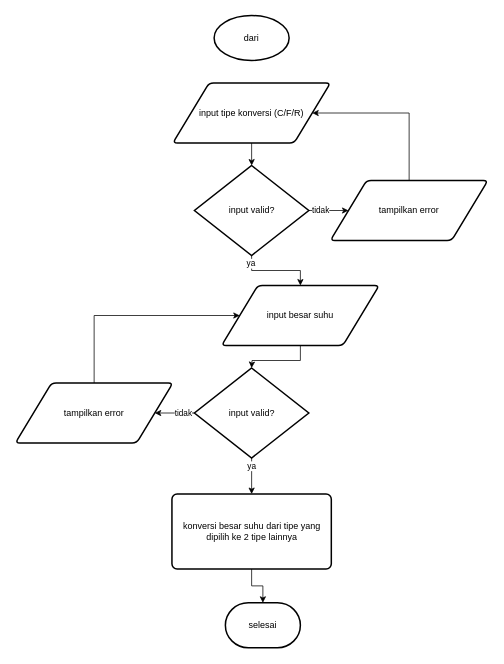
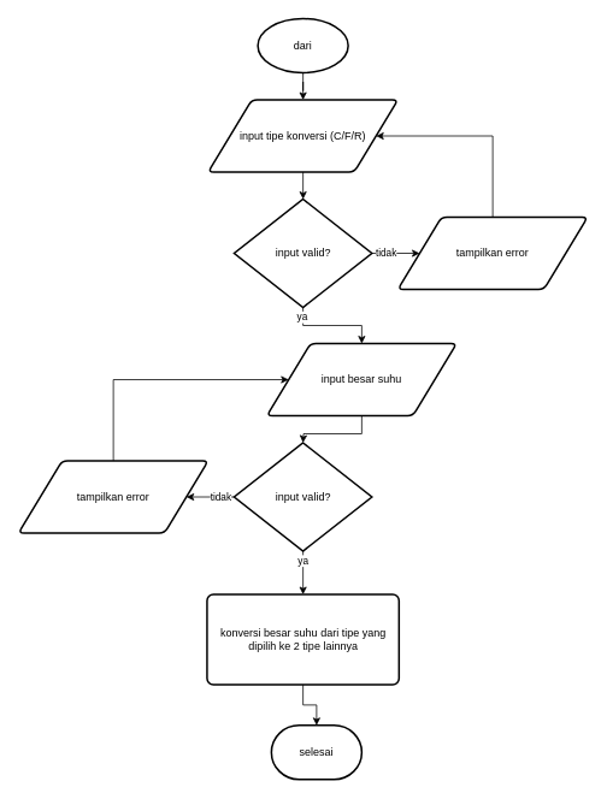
  <mxCell id="0" />
  <mxCell id="1" parent="0" />
+ <mxCell id="2" style="edgeStyle=orthogonalEdgeStyle;rounded=0;orthogonalLoop=1;jettySize=auto;html=1;exitX=0.5;exitY=1;exitDx=0;exitDy=0;exitPerimeter=0;" parent="1" source="3" target="5" edge="1"><mxGeometry relative="1" as="geometry" /></mxCell>
  <mxCell id="3" value="dari" style="strokeWidth=2;html=1;shape=mxgraph.flowchart.start_1;whiteSpace=wrap;" parent="1" vertex="1"><mxGeometry x="285" width="100" height="60" as="geometry" y="20" /></mxCell>
  <mxCell id="4" style="edgeStyle=orthogonalEdgeStyle;rounded=0;orthogonalLoop=1;jettySize=auto;html=1;exitX=0.5;exitY=1;exitDx=0;exitDy=0;" parent="1" source="5" target="10" edge="1"><mxGeometry relative="1" as="geometry" /></mxCell>
  <mxCell id="5" value="input tipe konversi (C/F/R)" style="shape=parallelogram;html=1;strokeWidth=2;perimeter=parallelogramPerimeter;whiteSpace=wrap;rounded=1;arcSize=12;size=0.23;" parent="1" vertex="1"><mxGeometry x="230" y="110" width="210" height="80" as="geometry" /></mxCell>
  <mxCell id="6" style="edgeStyle=orthogonalEdgeStyle;rounded=0;orthogonalLoop=1;jettySize=auto;html=1;exitX=1;exitY=0.5;exitDx=0;exitDy=0;exitPerimeter=0;" parent="1" source="10" target="12" edge="1"><mxGeometry relative="1" as="geometry" /></mxCell>
  <mxCell id="7" value="tidak" style="edgeLabel;html=1;align=center;verticalAlign=middle;resizable=0;points=[];" vertex="1" connectable="0" parent="6"><mxGeometry x="0.006" y="1" relative="1" as="geometry"><mxPoint as="offset" /></mxGeometry></mxCell>
  <mxCell id="8" style="edgeStyle=orthogonalEdgeStyle;rounded=0;orthogonalLoop=1;jettySize=auto;html=1;exitX=0.5;exitY=1;exitDx=0;exitDy=0;exitPerimeter=0;" parent="1" source="10" target="14" edge="1"><mxGeometry relative="1" as="geometry" /></mxCell>
  <mxCell id="9" value="ya" style="edgeLabel;html=1;align=center;verticalAlign=middle;resizable=0;points=[];" vertex="1" connectable="0" parent="8"><mxGeometry x="-0.812" y="-2" relative="1" as="geometry"><mxPoint as="offset" /></mxGeometry></mxCell>
  <mxCell id="10" value="input valid?" style="strokeWidth=2;html=1;shape=mxgraph.flowchart.decision;whiteSpace=wrap;" parent="1" vertex="1"><mxGeometry x="258.75" y="220" width="152.5" height="120" as="geometry" /></mxCell>
  <mxCell id="11" style="edgeStyle=orthogonalEdgeStyle;rounded=0;orthogonalLoop=1;jettySize=auto;html=1;exitX=0.5;exitY=0;exitDx=0;exitDy=0;entryX=1;entryY=0.5;entryDx=0;entryDy=0;" parent="1" source="12" target="5" edge="1"><mxGeometry relative="1" as="geometry"><Array as="points"><mxPoint x="545" y="150" /></Array></mxGeometry></mxCell>
  <mxCell id="12" value="tampilkan error" style="shape=parallelogram;html=1;strokeWidth=2;perimeter=parallelogramPerimeter;whiteSpace=wrap;rounded=1;arcSize=12;size=0.23;" parent="1" vertex="1"><mxGeometry x="440" y="240" width="210" height="80" as="geometry" /></mxCell>
  <mxCell id="13" style="edgeStyle=orthogonalEdgeStyle;rounded=0;orthogonalLoop=1;jettySize=auto;html=1;exitX=0.5;exitY=1;exitDx=0;exitDy=0;" parent="1" source="14" edge="1"><mxGeometry relative="1" as="geometry"><mxPoint x="335" y="490" as="targetPoint" /></mxGeometry></mxCell>
  <mxCell id="14" value="input besar suhu" style="shape=parallelogram;html=1;strokeWidth=2;perimeter=parallelogramPerimeter;whiteSpace=wrap;rounded=1;arcSize=12;size=0.23;" parent="1" vertex="1"><mxGeometry x="295" y="380" width="210" height="80" as="geometry" /></mxCell>
  <mxCell id="15" style="edgeStyle=orthogonalEdgeStyle;rounded=0;orthogonalLoop=1;jettySize=auto;html=1;exitX=0.5;exitY=0;exitDx=0;exitDy=0;entryX=0;entryY=0.5;entryDx=0;entryDy=0;" parent="1" source="16" target="14" edge="1"><mxGeometry relative="1" as="geometry"><Array as="points"><mxPoint x="125" y="420" /></Array></mxGeometry></mxCell>
  <mxCell id="16" value="tampilkan error" style="shape=parallelogram;html=1;strokeWidth=2;perimeter=parallelogramPerimeter;whiteSpace=wrap;rounded=1;arcSize=12;size=0.23;" parent="1" vertex="1"><mxGeometry x="20" y="510" width="210" height="80" as="geometry" /></mxCell>
  <mxCell id="17" style="edgeStyle=orthogonalEdgeStyle;rounded=0;orthogonalLoop=1;jettySize=auto;html=1;exitX=0.5;exitY=1;exitDx=0;exitDy=0;" parent="1" source="18" target="19" edge="1"><mxGeometry relative="1" as="geometry" /></mxCell>
  <mxCell id="18" value="konversi besar suhu dari tipe yang dipilih ke 2 tipe lainnya" style="rounded=1;whiteSpace=wrap;html=1;absoluteArcSize=1;arcSize=14;strokeWidth=2;" parent="1" vertex="1"><mxGeometry x="228.75" y="658" width="212.5" height="100" as="geometry" /></mxCell>
  <mxCell id="19" value="selesai" style="strokeWidth=2;html=1;shape=mxgraph.flowchart.terminator;whiteSpace=wrap;" parent="1" vertex="1"><mxGeometry x="300" y="803" width="100" height="60" as="geometry" /></mxCell>
  <mxCell id="20" style="edgeStyle=orthogonalEdgeStyle;rounded=0;orthogonalLoop=1;jettySize=auto;html=1;exitX=0.5;exitY=1;exitDx=0;exitDy=0;exitPerimeter=0;entryX=0.5;entryY=0;entryDx=0;entryDy=0;" parent="1" source="24" target="18" edge="1"><mxGeometry relative="1" as="geometry" /></mxCell>
  <mxCell id="21" value="ya" style="edgeLabel;html=1;align=center;verticalAlign=middle;resizable=0;points=[];" vertex="1" connectable="0" parent="20"><mxGeometry x="-0.6" y="-1" relative="1" as="geometry"><mxPoint as="offset" /></mxGeometry></mxCell>
  <mxCell id="22" style="edgeStyle=orthogonalEdgeStyle;rounded=0;orthogonalLoop=1;jettySize=auto;html=1;exitX=0;exitY=0.5;exitDx=0;exitDy=0;exitPerimeter=0;" parent="1" source="24" target="16" edge="1"><mxGeometry relative="1" as="geometry" /></mxCell>
  <mxCell id="23" value="tidak" style="edgeLabel;html=1;align=center;verticalAlign=middle;resizable=0;points=[];" vertex="1" connectable="0" parent="22"><mxGeometry x="-0.349" y="1" relative="1" as="geometry"><mxPoint as="offset" /></mxGeometry></mxCell>
  <mxCell id="24" value="input valid?" style="strokeWidth=2;html=1;shape=mxgraph.flowchart.decision;whiteSpace=wrap;" parent="1" vertex="1"><mxGeometry x="258.75" y="490" width="152.5" height="120" as="geometry" /></mxCell>
